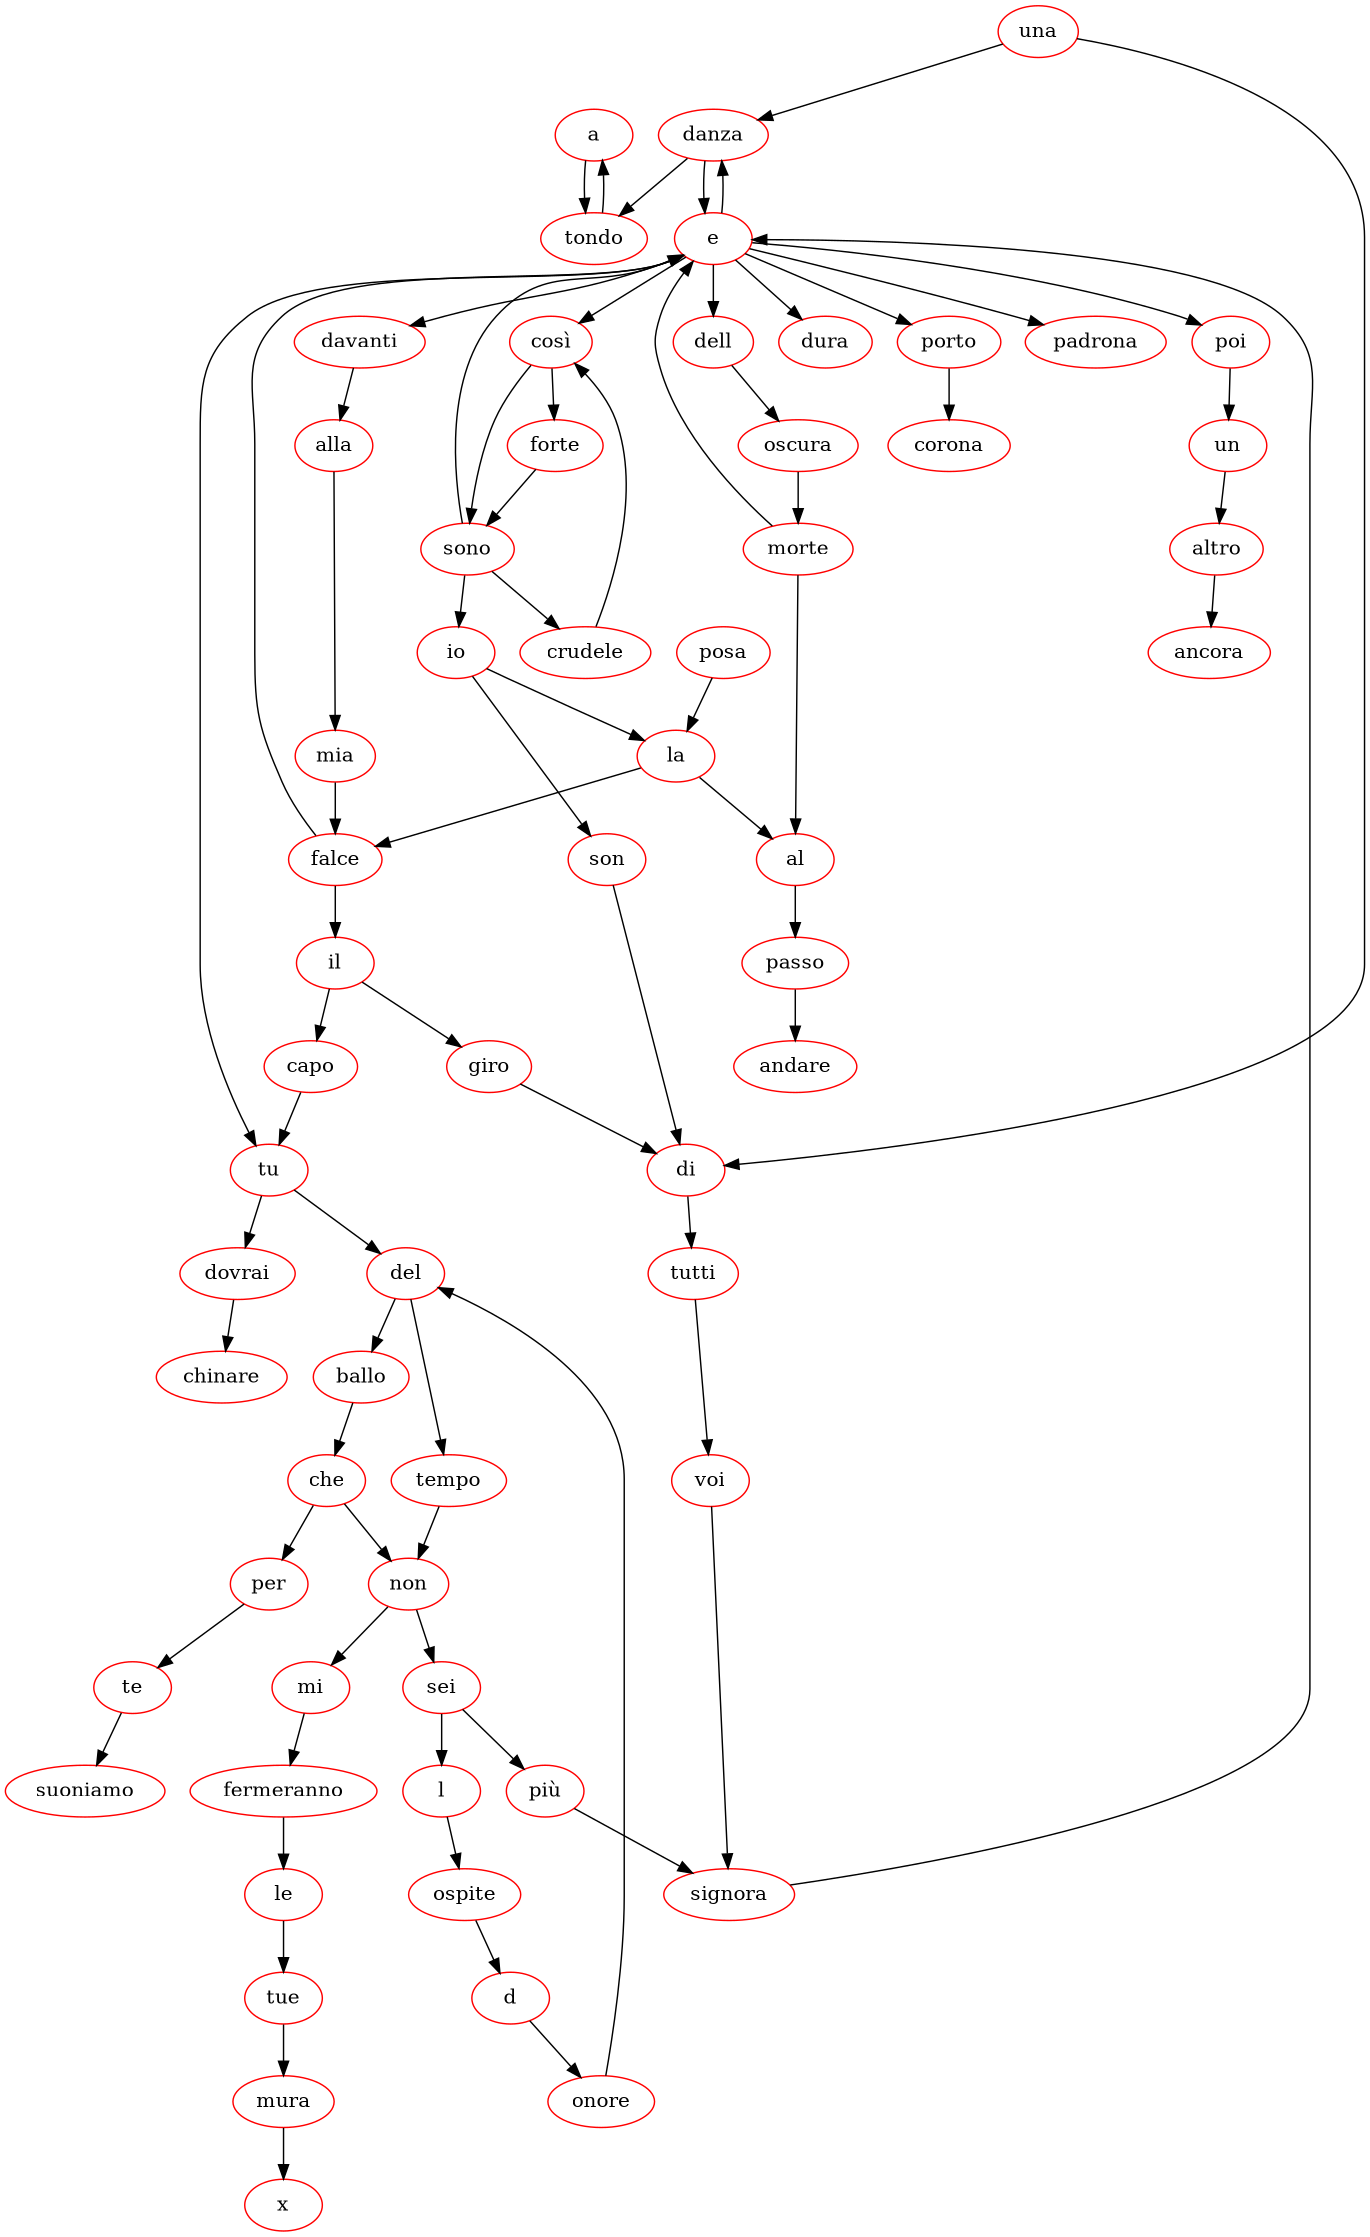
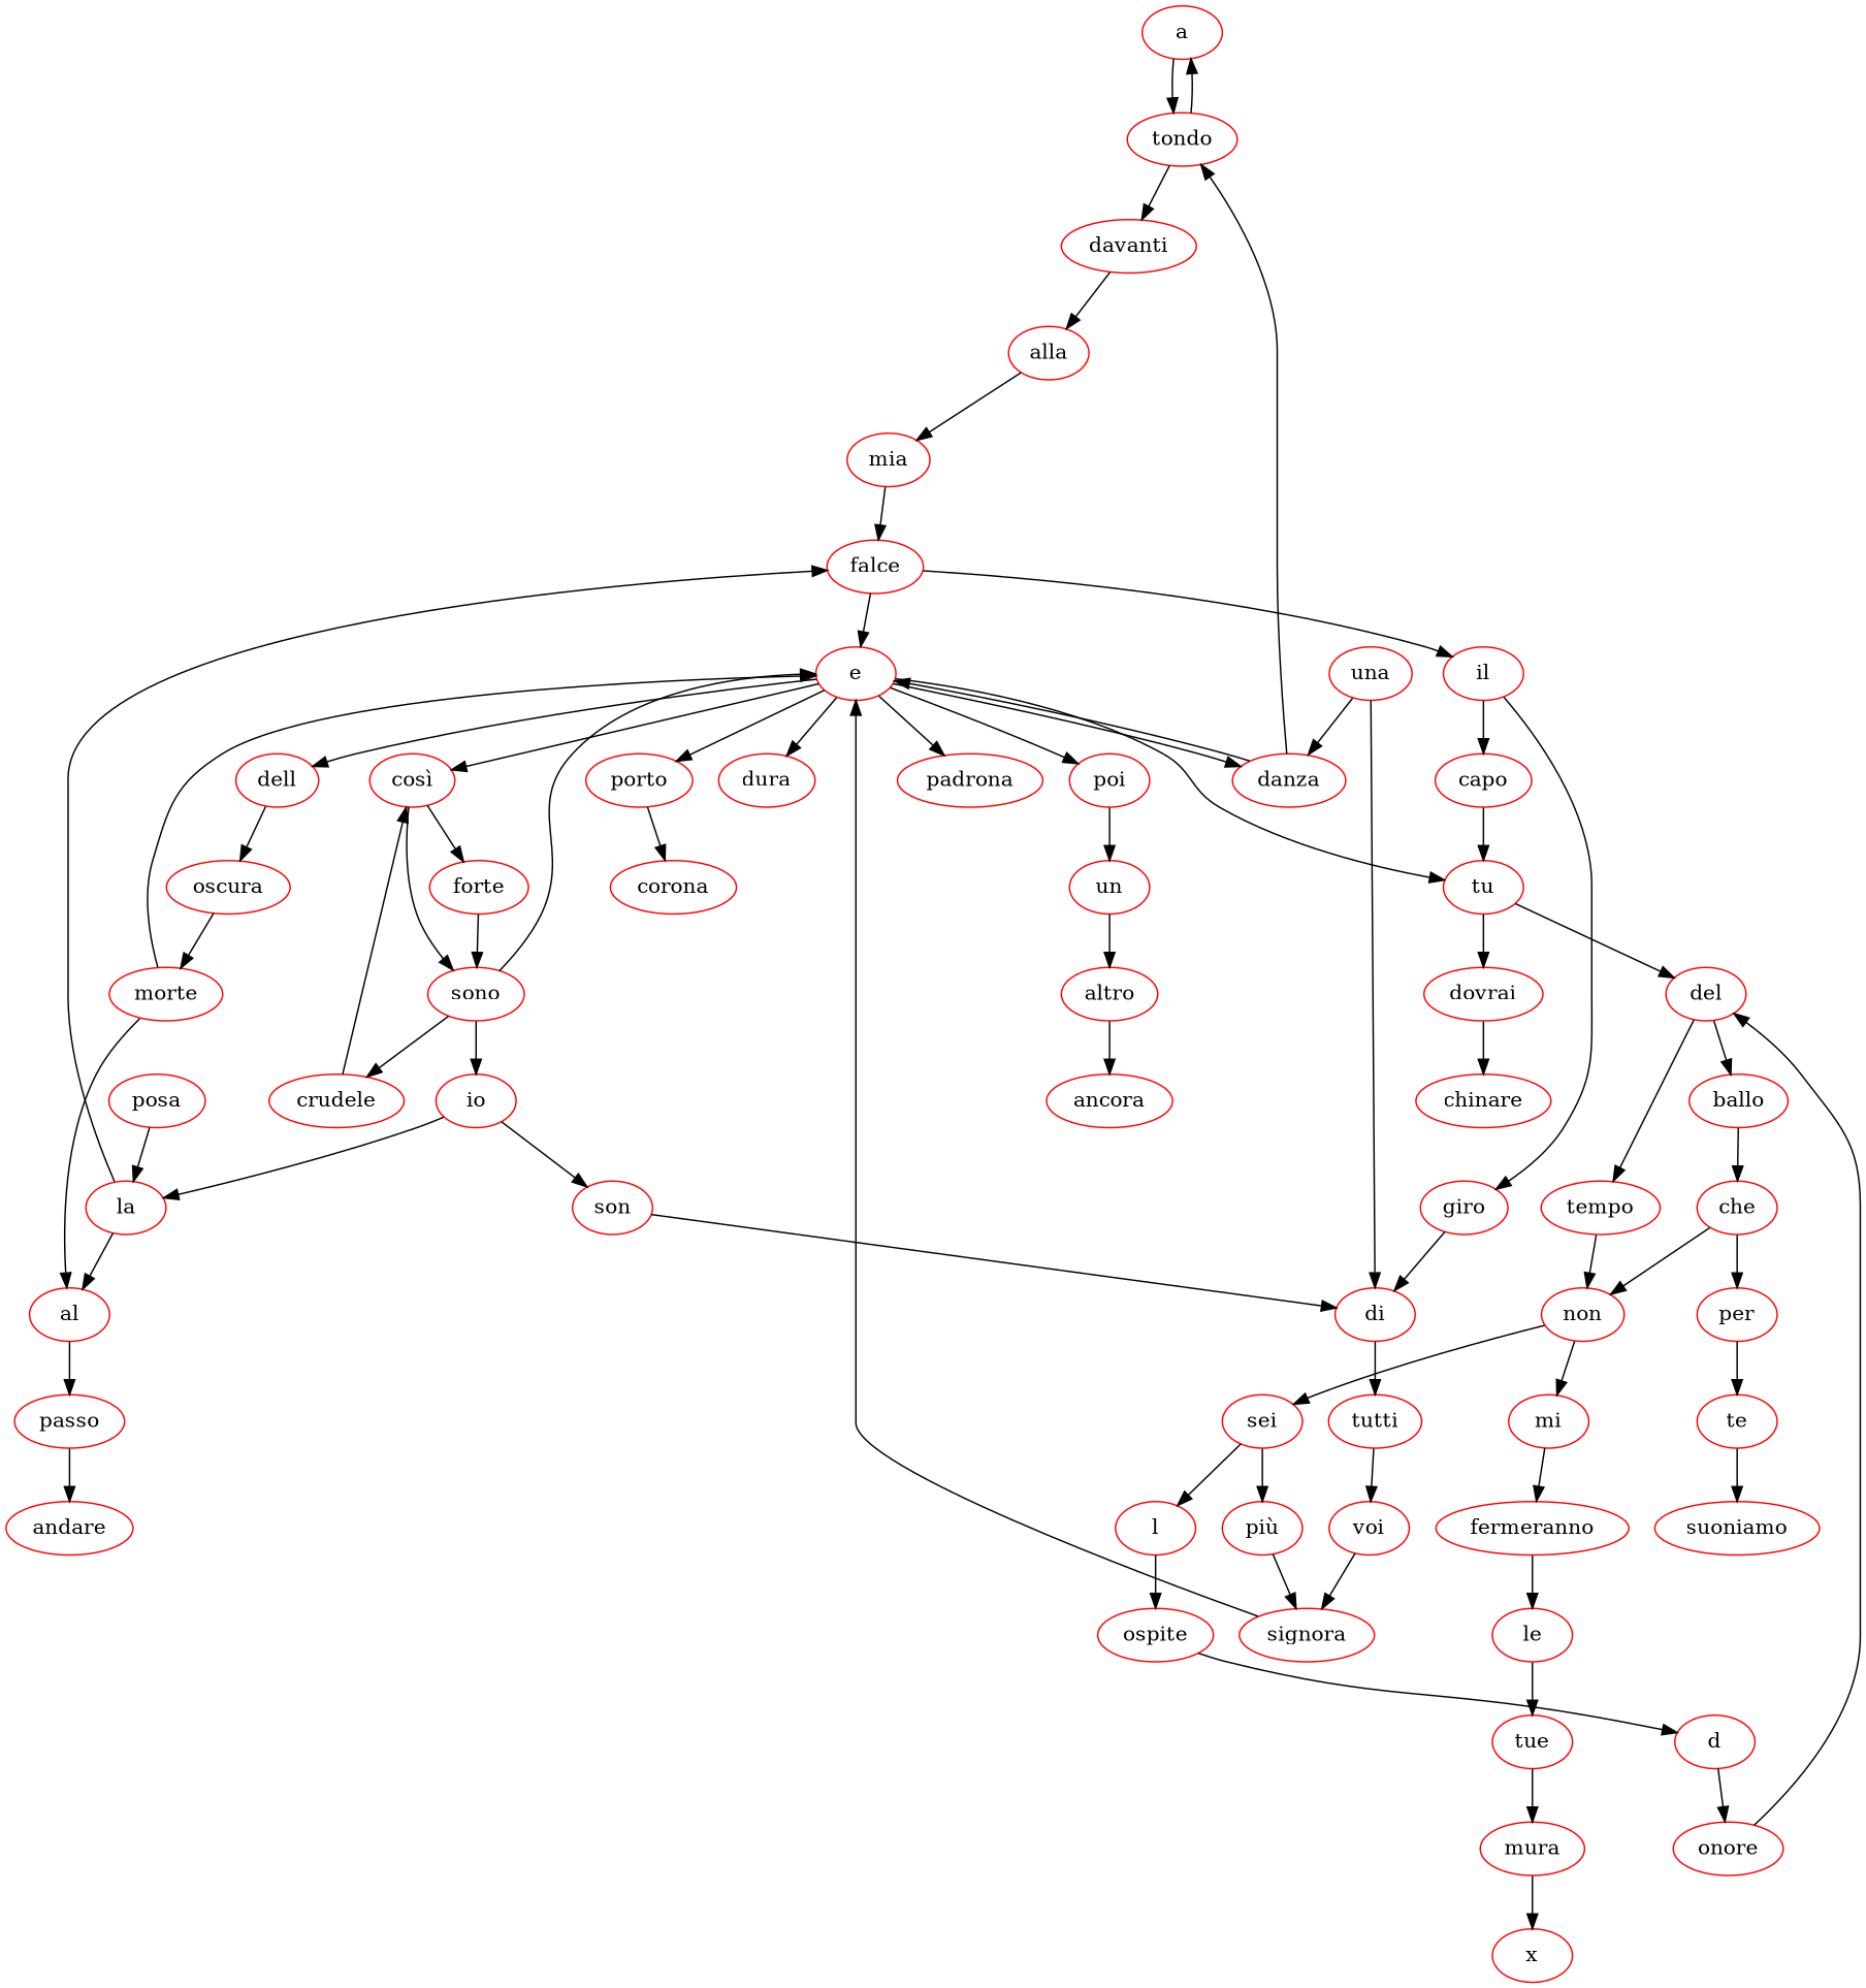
  digraph {
    splines=true
    node [color=red]
    n1 [label=a]
    n2 [label=tondo]
    n3 [label=al]
    n4 [label=passo]
    n5 [label=andare]
    n6 [label=alla]
    n7 [label=mia]
    n8 [label=falce]
    n9 [label=e]
    n10 [label=il]
    n11 [label=altro]
    n12 [label=ancora]
    n13 [label=ballo]
    n14 [label=che]
    n15 [label=non]
    n16 [label=per]
    n17 [label=mi]
    n18 [label=sei]
    n19 [label=te]
    n20 [label=capo]
    n21 [label=tu]
    n22 [label=del]
    n23 [label=dovrai]
    n24 [label=tempo]
    n25 [label=chinare]
    n26 [label=fermeranno]
    n27 [label=l]
    n28 [label="più"]
    n29 [label=suoniamo]
    n30 [label=corona]
    n31 [label="così"]
    n32 [label=forte]
    n33 [label=sono]
    n34 [label=crudele]
    n35 [label=io]
    n36 [label=danza]
    n37 [label=davanti]
    n38 [label=dell]
    n39 [label=dura]
    n40 [label=porto]
    n41 [label=padrona]
    n42 [label=poi]
    n43 [label=la]
    n44 [label=son]
    n45 [label=d]
    n46 [label=onore]
    n47 [label=oscura]
    n48 [label=un]
    n49 [label=morte]
    n50 [label=di]
    n51 [label=tutti]
    n52 [label=una]
    n53 [label=voi]
    n54 [label=signora]
    n55 [label=giro]
    n56 [label=le]
    n57 [label=tue]
    n58 [label=mura]
    n59 [label=ospite]
    n60 [label=x]
    n61 [label=posa]
    n1 -> n2
    n2 -> n1
    n3 -> n4
    n4 -> n5
    n6 -> n7
    n7 -> n8
    n8 -> n9
    n8 -> n10
    n9 -> n21
    n9 -> n31
    n9 -> n36
-   n9 -> n37
+   n2 -> n37
    n9 -> n38
    n9 -> n39
    n9 -> n40
    n9 -> n41
    n9 -> n42
    n10 -> n20
    n10 -> n55
    n11 -> n12
    n13 -> n14
    n14 -> n15
    n14 -> n16
    n15 -> n17
    n15 -> n18
    n16 -> n19
    n17 -> n26
    n18 -> n27
    n18 -> n28
    n19 -> n29
    n20 -> n21
    n21 -> n22
    n21 -> n23
    n22 -> n13
    n22 -> n24
    n23 -> n25
    n24 -> n15
    n26 -> n56
    n27 -> n59
    n28 -> n54
    n31 -> n32
    n31 -> n33
    n32 -> n33
    n33 -> n9
    n33 -> n34
    n33 -> n35
    n34 -> n31
    n35 -> n43
    n35 -> n44
    n36 -> n2
    n36 -> n9
    n37 -> n6
    n38 -> n47
    n40 -> n30
    n42 -> n48
    n43 -> n3
    n43 -> n8
    n44 -> n50
    n45 -> n46
    n46 -> n22
    n47 -> n49
    n48 -> n11
    n49 -> n3
    n49 -> n9
    n50 -> n51
    n51 -> n53
    n52 -> n36
    n52 -> n50
    n53 -> n54
    n54 -> n9
    n55 -> n50
    n56 -> n57
    n57 -> n58
    n58 -> n60
    n59 -> n45
    n61 -> n43
  }
